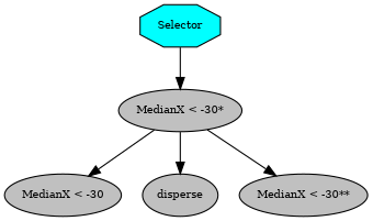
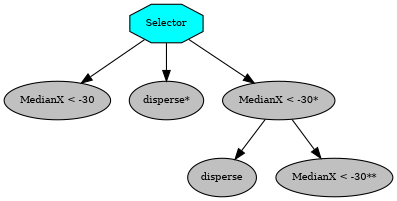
  digraph {
    fontname="times-roman"
    ordering=out
    node [fillcolor=gray fontcolor=black fontname="times-roman" fontsize=9 shape=ellipse style=filled]
    edge [fontname="times-roman"]
    n1 [fillcolor=cyan label=Selector shape=octagon]
    n2 [label="MedianX < -30"]
+   n3 [label="disperse*"]
    n4 [label="MedianX < -30*"]
    n5 [label=disperse]
    n6 [label="MedianX < -30**"]
-   n4 -> n2
+   n1 -> n2
+   n1 -> n3
    n1 -> n4
    n4 -> n5
    n4 -> n6
  }
